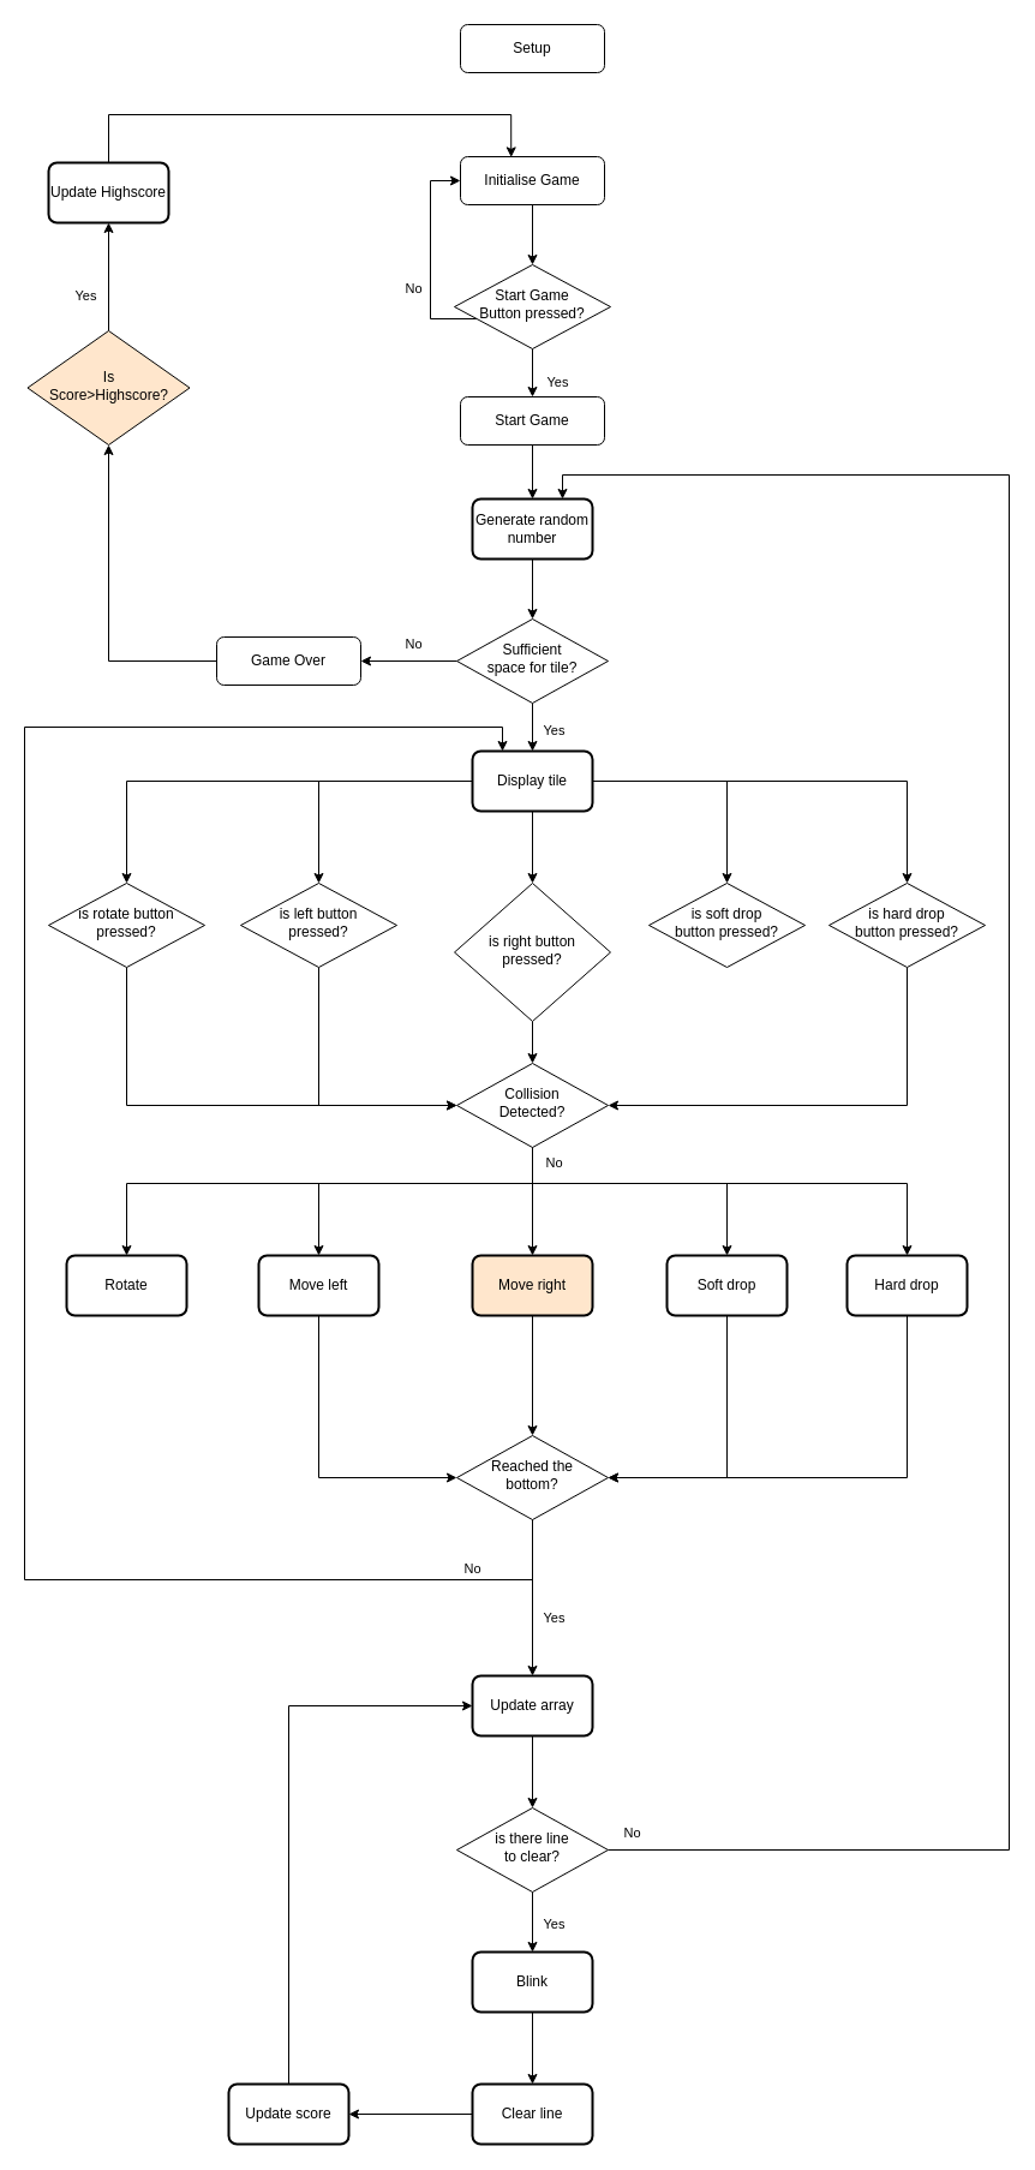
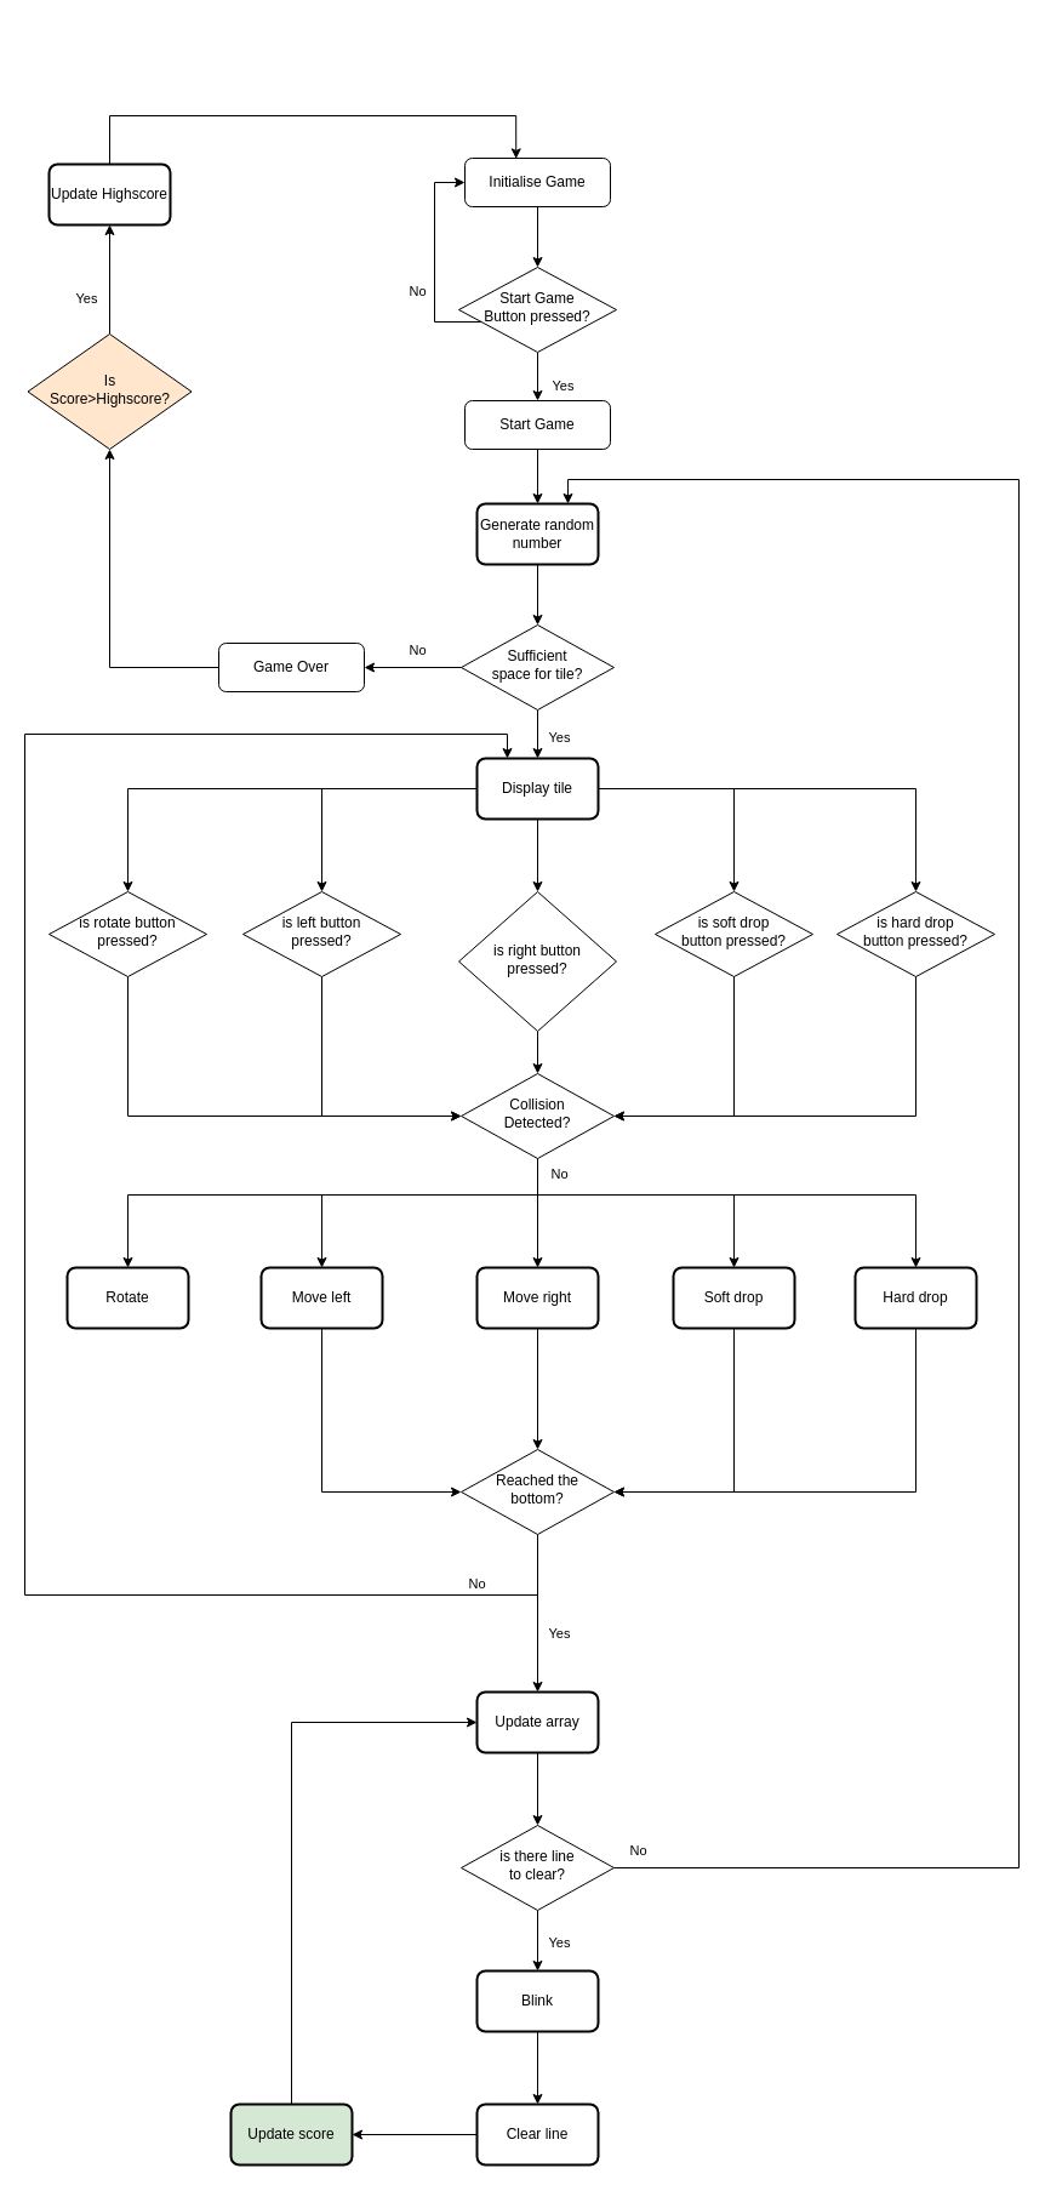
  <mxCell id="0" />
  <mxCell id="1" parent="0" />
- <mxCell id="2" value="Setup" style="rounded=1;whiteSpace=wrap;html=1;fontSize=12;glass=0;strokeWidth=1;shadow=0;" parent="1" vertex="1"><mxGeometry x="383" y="20" width="120" height="40" as="geometry" /></mxCell>
  <mxCell id="3" style="edgeStyle=orthogonalEdgeStyle;rounded=0;orthogonalLoop=1;jettySize=auto;html=1;" edge="1" parent="1" source="4" target="11"><mxGeometry relative="1" as="geometry" /></mxCell>
  <mxCell id="4" value="Initialise Game" style="rounded=1;whiteSpace=wrap;html=1;fontSize=12;glass=0;strokeWidth=1;shadow=0;" vertex="1" parent="1"><mxGeometry x="383" y="130" width="120" height="40" as="geometry" /></mxCell>
  <mxCell id="5" style="edgeStyle=orthogonalEdgeStyle;rounded=0;orthogonalLoop=1;jettySize=auto;html=1;" edge="1" parent="1" source="6" target="13"><mxGeometry relative="1" as="geometry" /></mxCell>
  <mxCell id="6" value="Start Game" style="rounded=1;whiteSpace=wrap;html=1;fontSize=12;glass=0;strokeWidth=1;shadow=0;" vertex="1" parent="1"><mxGeometry x="383" y="330" width="120" height="40" as="geometry" /></mxCell>
  <mxCell id="7" style="edgeStyle=orthogonalEdgeStyle;rounded=0;orthogonalLoop=1;jettySize=auto;html=1;entryX=0;entryY=0.5;entryDx=0;entryDy=0;" edge="1" parent="1" source="11" target="4"><mxGeometry relative="1" as="geometry"><Array as="points"><mxPoint x="358" y="265" /><mxPoint x="358" y="150" /></Array></mxGeometry></mxCell>
  <mxCell id="8" value="No" style="edgeLabel;html=1;align=center;verticalAlign=middle;resizable=0;points=[];" vertex="1" connectable="0" parent="7"><mxGeometry x="-0.557" y="-1" relative="1" as="geometry"><mxPoint x="-16" y="-24" as="offset" /></mxGeometry></mxCell>
  <mxCell id="9" style="edgeStyle=orthogonalEdgeStyle;rounded=0;orthogonalLoop=1;jettySize=auto;html=1;" edge="1" parent="1" source="11" target="6"><mxGeometry relative="1" as="geometry" /></mxCell>
  <mxCell id="10" value="Yes" style="edgeLabel;html=1;align=center;verticalAlign=middle;resizable=0;points=[];" vertex="1" connectable="0" parent="9"><mxGeometry x="0.235" relative="1" as="geometry"><mxPoint x="20" y="2" as="offset" /></mxGeometry></mxCell>
  <mxCell id="11" value="Start Game &lt;br&gt;Button pressed?" style="rhombus;whiteSpace=wrap;html=1;shadow=0;fontFamily=Helvetica;fontSize=12;align=center;strokeWidth=1;spacing=6;spacingTop=-4;" vertex="1" parent="1"><mxGeometry x="378" y="220" width="130" height="70" as="geometry" /></mxCell>
  <mxCell id="12" style="edgeStyle=orthogonalEdgeStyle;rounded=0;orthogonalLoop=1;jettySize=auto;html=1;entryX=0.5;entryY=0;entryDx=0;entryDy=0;" edge="1" parent="1" source="13" target="24"><mxGeometry relative="1" as="geometry" /></mxCell>
  <mxCell id="13" value="Generate random&lt;br&gt;number" style="rounded=1;whiteSpace=wrap;html=1;absoluteArcSize=1;arcSize=14;strokeWidth=2;" vertex="1" parent="1"><mxGeometry x="393" y="415" width="100" height="50" as="geometry" /></mxCell>
  <mxCell id="14" style="edgeStyle=orthogonalEdgeStyle;rounded=0;orthogonalLoop=1;jettySize=auto;html=1;entryX=0.5;entryY=0;entryDx=0;entryDy=0;" edge="1" parent="1" source="19" target="33"><mxGeometry relative="1" as="geometry" /></mxCell>
  <mxCell id="15" style="edgeStyle=orthogonalEdgeStyle;rounded=0;orthogonalLoop=1;jettySize=auto;html=1;entryX=0.5;entryY=0;entryDx=0;entryDy=0;" edge="1" parent="1" source="19" target="39"><mxGeometry relative="1" as="geometry" /></mxCell>
  <mxCell id="16" style="edgeStyle=orthogonalEdgeStyle;rounded=0;orthogonalLoop=1;jettySize=auto;html=1;entryX=0.5;entryY=0;entryDx=0;entryDy=0;" edge="1" parent="1" source="19" target="41"><mxGeometry relative="1" as="geometry" /></mxCell>
  <mxCell id="17" style="edgeStyle=orthogonalEdgeStyle;rounded=0;orthogonalLoop=1;jettySize=auto;html=1;" edge="1" parent="1" source="19" target="37"><mxGeometry relative="1" as="geometry" /></mxCell>
  <mxCell id="18" style="edgeStyle=orthogonalEdgeStyle;rounded=0;orthogonalLoop=1;jettySize=auto;html=1;entryX=0.5;entryY=0;entryDx=0;entryDy=0;" edge="1" parent="1" source="19" target="35"><mxGeometry relative="1" as="geometry" /></mxCell>
  <mxCell id="19" value="Display tile" style="rounded=1;whiteSpace=wrap;html=1;absoluteArcSize=1;arcSize=14;strokeWidth=2;" vertex="1" parent="1"><mxGeometry x="393" y="625" width="100" height="50" as="geometry" /></mxCell>
  <mxCell id="20" style="edgeStyle=orthogonalEdgeStyle;rounded=0;orthogonalLoop=1;jettySize=auto;html=1;entryX=0.5;entryY=0;entryDx=0;entryDy=0;" edge="1" parent="1" source="24" target="19"><mxGeometry relative="1" as="geometry" /></mxCell>
  <mxCell id="21" value="Yes" style="edgeLabel;html=1;align=center;verticalAlign=middle;resizable=0;points=[];" vertex="1" connectable="0" parent="20"><mxGeometry x="-0.284" y="1" relative="1" as="geometry"><mxPoint x="16" y="8" as="offset" /></mxGeometry></mxCell>
  <mxCell id="22" style="edgeStyle=orthogonalEdgeStyle;rounded=0;orthogonalLoop=1;jettySize=auto;html=1;entryX=1;entryY=0.5;entryDx=0;entryDy=0;" edge="1" parent="1" source="24" target="31"><mxGeometry relative="1" as="geometry"><mxPoint x="140" y="460" as="targetPoint" /></mxGeometry></mxCell>
  <mxCell id="23" value="No" style="edgeLabel;html=1;align=center;verticalAlign=middle;resizable=0;points=[];" vertex="1" connectable="0" parent="22"><mxGeometry x="-0.236" y="-5" relative="1" as="geometry"><mxPoint x="-6" y="-10" as="offset" /></mxGeometry></mxCell>
  <mxCell id="24" value="Sufficient &lt;br&gt;space for tile?" style="rhombus;whiteSpace=wrap;html=1;shadow=0;fontFamily=Helvetica;fontSize=12;align=center;strokeWidth=1;spacing=6;spacingTop=-4;" vertex="1" parent="1"><mxGeometry x="380" y="515" width="126" height="70" as="geometry" /></mxCell>
  <mxCell id="25" style="edgeStyle=orthogonalEdgeStyle;rounded=0;orthogonalLoop=1;jettySize=auto;html=1;entryX=0.352;entryY=0.01;entryDx=0;entryDy=0;entryPerimeter=0;" edge="1" parent="1" source="26" target="4"><mxGeometry relative="1" as="geometry"><Array as="points"><mxPoint x="90" y="95" /><mxPoint x="425" y="95" /></Array></mxGeometry></mxCell>
  <mxCell id="26" value="Update Highscore" style="rounded=1;whiteSpace=wrap;html=1;absoluteArcSize=1;arcSize=14;strokeWidth=2;" vertex="1" parent="1"><mxGeometry x="40" y="135" width="100" height="50" as="geometry" /></mxCell>
  <mxCell id="27" style="edgeStyle=orthogonalEdgeStyle;rounded=0;orthogonalLoop=1;jettySize=auto;html=1;" edge="1" parent="1" source="29" target="26"><mxGeometry relative="1" as="geometry" /></mxCell>
  <mxCell id="28" value="Yes" style="edgeLabel;html=1;align=center;verticalAlign=middle;resizable=0;points=[];" vertex="1" connectable="0" parent="27"><mxGeometry x="0.284" y="1" relative="1" as="geometry"><mxPoint x="-19" y="28" as="offset" /></mxGeometry></mxCell>
  <mxCell id="29" value="Is &lt;br&gt;Score&amp;gt;Highscore?" style="rhombus;whiteSpace=wrap;html=1;shadow=0;fontFamily=Helvetica;fontSize=12;align=center;strokeWidth=1;spacing=6;spacingTop=-4;fillColor=#ffe6cc;" vertex="1" parent="1"><mxGeometry x="22.5" y="275" width="135" height="95" as="geometry" /></mxCell>
  <mxCell id="30" style="edgeStyle=orthogonalEdgeStyle;rounded=0;orthogonalLoop=1;jettySize=auto;html=1;entryX=0.5;entryY=1;entryDx=0;entryDy=0;" edge="1" parent="1" source="31" target="29"><mxGeometry relative="1" as="geometry" /></mxCell>
  <mxCell id="31" value="Game Over" style="rounded=1;whiteSpace=wrap;html=1;fontSize=12;glass=0;strokeWidth=1;shadow=0;" vertex="1" parent="1"><mxGeometry x="180" y="530" width="120" height="40" as="geometry" /></mxCell>
  <mxCell id="32" style="edgeStyle=orthogonalEdgeStyle;rounded=0;orthogonalLoop=1;jettySize=auto;html=1;entryX=0;entryY=0.5;entryDx=0;entryDy=0;" edge="1" parent="1" source="33" target="57"><mxGeometry relative="1" as="geometry"><Array as="points"><mxPoint x="105" y="920" /></Array></mxGeometry></mxCell>
  <mxCell id="33" value="is rotate button&lt;br&gt;pressed?" style="rhombus;whiteSpace=wrap;html=1;shadow=0;fontFamily=Helvetica;fontSize=12;align=center;strokeWidth=1;spacing=6;spacingTop=-4;" vertex="1" parent="1"><mxGeometry x="40" y="735" width="130" height="70" as="geometry" /></mxCell>
+ <mxCell id="34" style="edgeStyle=orthogonalEdgeStyle;rounded=0;orthogonalLoop=1;jettySize=auto;html=1;entryX=1;entryY=0.5;entryDx=0;entryDy=0;" edge="1" parent="1" source="35" target="57"><mxGeometry relative="1" as="geometry"><Array as="points"><mxPoint x="605" y="920" /></Array></mxGeometry></mxCell>
  <mxCell id="35" value="is soft drop&lt;br&gt;button pressed?" style="rhombus;whiteSpace=wrap;html=1;shadow=0;fontFamily=Helvetica;fontSize=12;align=center;strokeWidth=1;spacing=6;spacingTop=-4;" vertex="1" parent="1"><mxGeometry x="540" y="735" width="130" height="70" as="geometry" /></mxCell>
  <mxCell id="36" style="edgeStyle=orthogonalEdgeStyle;rounded=0;orthogonalLoop=1;jettySize=auto;html=1;entryX=1;entryY=0.5;entryDx=0;entryDy=0;" edge="1" parent="1" source="37" target="57"><mxGeometry relative="1" as="geometry"><Array as="points"><mxPoint x="755" y="920" /></Array></mxGeometry></mxCell>
  <mxCell id="37" value="is hard drop&lt;br&gt;button pressed?" style="rhombus;whiteSpace=wrap;html=1;shadow=0;fontFamily=Helvetica;fontSize=12;align=center;strokeWidth=1;spacing=6;spacingTop=-4;" vertex="1" parent="1"><mxGeometry x="690" y="735" width="130" height="70" as="geometry" /></mxCell>
  <mxCell id="38" style="edgeStyle=orthogonalEdgeStyle;rounded=0;orthogonalLoop=1;jettySize=auto;html=1;entryX=0;entryY=0.5;entryDx=0;entryDy=0;" edge="1" parent="1" source="39" target="57"><mxGeometry relative="1" as="geometry"><Array as="points"><mxPoint x="265" y="920" /></Array></mxGeometry></mxCell>
  <mxCell id="39" value="is left button&lt;br&gt;pressed?" style="rhombus;whiteSpace=wrap;html=1;shadow=0;fontFamily=Helvetica;fontSize=12;align=center;strokeWidth=1;spacing=6;spacingTop=-4;" vertex="1" parent="1"><mxGeometry x="200" y="735" width="130" height="70" as="geometry" /></mxCell>
  <mxCell id="40" style="edgeStyle=orthogonalEdgeStyle;rounded=0;orthogonalLoop=1;jettySize=auto;html=1;entryX=0.5;entryY=0;entryDx=0;entryDy=0;" edge="1" parent="1" source="41" target="57"><mxGeometry relative="1" as="geometry" /></mxCell>
  <mxCell id="41" value="is right button&lt;br&gt;pressed?" style="rhombus;whiteSpace=wrap;html=1;shadow=0;fontFamily=Helvetica;fontSize=12;align=center;strokeWidth=1;spacing=6;spacingTop=-4;" vertex="1" parent="1"><mxGeometry x="378" y="735" width="130" height="115" as="geometry" /></mxCell>
  <mxCell id="42" value="Rotate" style="rounded=1;whiteSpace=wrap;html=1;absoluteArcSize=1;arcSize=14;strokeWidth=2;" vertex="1" parent="1"><mxGeometry x="55" y="1045" width="100" height="50" as="geometry" /></mxCell>
  <mxCell id="43" style="edgeStyle=orthogonalEdgeStyle;rounded=0;orthogonalLoop=1;jettySize=auto;html=1;entryX=0;entryY=0.5;entryDx=0;entryDy=0;" edge="1" parent="1" source="44" target="62"><mxGeometry relative="1" as="geometry"><Array as="points"><mxPoint x="265" y="1230" /></Array></mxGeometry></mxCell>
  <mxCell id="44" value="Move left" style="rounded=1;whiteSpace=wrap;html=1;absoluteArcSize=1;arcSize=14;strokeWidth=2;" vertex="1" parent="1"><mxGeometry x="215" y="1045" width="100" height="50" as="geometry" /></mxCell>
  <mxCell id="45" style="edgeStyle=orthogonalEdgeStyle;rounded=0;orthogonalLoop=1;jettySize=auto;html=1;entryX=0.5;entryY=0;entryDx=0;entryDy=0;" edge="1" parent="1" source="46" target="62"><mxGeometry relative="1" as="geometry" /></mxCell>
- <mxCell id="46" value="Move right" style="rounded=1;whiteSpace=wrap;html=1;absoluteArcSize=1;arcSize=14;strokeWidth=2;fillColor=#ffe6cc;" vertex="1" parent="1"><mxGeometry x="393" y="1045" width="100" height="50" as="geometry" /></mxCell>
+ <mxCell id="46" value="Move right" style="rounded=1;whiteSpace=wrap;html=1;absoluteArcSize=1;arcSize=14;strokeWidth=2;" vertex="1" parent="1"><mxGeometry x="393" y="1045" width="100" height="50" as="geometry" /></mxCell>
  <mxCell id="47" style="edgeStyle=orthogonalEdgeStyle;rounded=0;orthogonalLoop=1;jettySize=auto;html=1;entryX=1;entryY=0.5;entryDx=0;entryDy=0;" edge="1" parent="1" source="48" target="62"><mxGeometry relative="1" as="geometry"><Array as="points"><mxPoint x="605" y="1230" /></Array></mxGeometry></mxCell>
  <mxCell id="48" value="Soft drop" style="rounded=1;whiteSpace=wrap;html=1;absoluteArcSize=1;arcSize=14;strokeWidth=2;" vertex="1" parent="1"><mxGeometry x="555" y="1045" width="100" height="50" as="geometry" /></mxCell>
  <mxCell id="49" style="edgeStyle=orthogonalEdgeStyle;rounded=0;orthogonalLoop=1;jettySize=auto;html=1;entryX=1;entryY=0.5;entryDx=0;entryDy=0;" edge="1" parent="1" source="50" target="62"><mxGeometry relative="1" as="geometry"><Array as="points"><mxPoint x="755" y="1230" /></Array></mxGeometry></mxCell>
  <mxCell id="50" value="Hard drop" style="rounded=1;whiteSpace=wrap;html=1;absoluteArcSize=1;arcSize=14;strokeWidth=2;" vertex="1" parent="1"><mxGeometry x="705" y="1045" width="100" height="50" as="geometry" /></mxCell>
  <mxCell id="51" style="edgeStyle=orthogonalEdgeStyle;rounded=0;orthogonalLoop=1;jettySize=auto;html=1;entryX=0.5;entryY=0;entryDx=0;entryDy=0;" edge="1" parent="1" source="57" target="42"><mxGeometry relative="1" as="geometry"><Array as="points"><mxPoint x="443" y="985" /><mxPoint x="105" y="985" /></Array></mxGeometry></mxCell>
  <mxCell id="52" style="edgeStyle=orthogonalEdgeStyle;rounded=0;orthogonalLoop=1;jettySize=auto;html=1;entryX=0.5;entryY=0;entryDx=0;entryDy=0;" edge="1" parent="1" source="57" target="44"><mxGeometry relative="1" as="geometry"><Array as="points"><mxPoint x="443" y="985" /><mxPoint x="265" y="985" /></Array></mxGeometry></mxCell>
  <mxCell id="53" style="edgeStyle=orthogonalEdgeStyle;rounded=0;orthogonalLoop=1;jettySize=auto;html=1;" edge="1" parent="1" source="57" target="50"><mxGeometry relative="1" as="geometry"><Array as="points"><mxPoint x="443" y="985" /><mxPoint x="755" y="985" /></Array></mxGeometry></mxCell>
  <mxCell id="54" style="edgeStyle=orthogonalEdgeStyle;rounded=0;orthogonalLoop=1;jettySize=auto;html=1;entryX=0.5;entryY=0;entryDx=0;entryDy=0;" edge="1" parent="1" source="57" target="48"><mxGeometry relative="1" as="geometry"><Array as="points"><mxPoint x="443" y="985" /><mxPoint x="605" y="985" /></Array></mxGeometry></mxCell>
  <mxCell id="55" style="edgeStyle=orthogonalEdgeStyle;rounded=0;orthogonalLoop=1;jettySize=auto;html=1;entryX=0.5;entryY=0;entryDx=0;entryDy=0;" edge="1" parent="1" source="57" target="46"><mxGeometry relative="1" as="geometry" /></mxCell>
  <mxCell id="56" value="No" style="edgeLabel;html=1;align=center;verticalAlign=middle;resizable=0;points=[];" vertex="1" connectable="0" parent="55"><mxGeometry x="-0.742" y="2" relative="1" as="geometry"><mxPoint x="15" as="offset" /></mxGeometry></mxCell>
  <mxCell id="57" value="Collision &lt;br&gt;Detected?" style="rhombus;whiteSpace=wrap;html=1;shadow=0;fontFamily=Helvetica;fontSize=12;align=center;strokeWidth=1;spacing=6;spacingTop=-4;" vertex="1" parent="1"><mxGeometry x="380" y="885" width="126" height="70" as="geometry" /></mxCell>
  <mxCell id="58" style="edgeStyle=orthogonalEdgeStyle;rounded=0;orthogonalLoop=1;jettySize=auto;html=1;entryX=0.25;entryY=0;entryDx=0;entryDy=0;" edge="1" parent="1" source="62" target="19"><mxGeometry relative="1" as="geometry"><Array as="points"><mxPoint x="443" y="1315" /><mxPoint x="20" y="1315" /><mxPoint x="20" y="605" /><mxPoint x="418" y="605" /></Array></mxGeometry></mxCell>
  <mxCell id="59" value="No" style="edgeLabel;html=1;align=center;verticalAlign=middle;resizable=0;points=[];" vertex="1" connectable="0" parent="58"><mxGeometry x="-0.873" y="-1" relative="1" as="geometry"><mxPoint x="1" y="-9" as="offset" /></mxGeometry></mxCell>
  <mxCell id="60" style="edgeStyle=orthogonalEdgeStyle;rounded=0;orthogonalLoop=1;jettySize=auto;html=1;" edge="1" parent="1" source="62" target="64"><mxGeometry relative="1" as="geometry" /></mxCell>
  <mxCell id="61" value="Yes" style="edgeLabel;html=1;align=center;verticalAlign=middle;resizable=0;points=[];" vertex="1" connectable="0" parent="60"><mxGeometry x="0.24" y="4" relative="1" as="geometry"><mxPoint x="13" as="offset" /></mxGeometry></mxCell>
  <mxCell id="62" value="Reached the &lt;br&gt;bottom?" style="rhombus;whiteSpace=wrap;html=1;shadow=0;fontFamily=Helvetica;fontSize=12;align=center;strokeWidth=1;spacing=6;spacingTop=-4;" vertex="1" parent="1"><mxGeometry x="380" y="1195" width="126" height="70" as="geometry" /></mxCell>
  <mxCell id="63" style="edgeStyle=orthogonalEdgeStyle;rounded=0;orthogonalLoop=1;jettySize=auto;html=1;" edge="1" parent="1" source="64" target="71"><mxGeometry relative="1" as="geometry" /></mxCell>
  <mxCell id="64" value="Update array" style="rounded=1;whiteSpace=wrap;html=1;absoluteArcSize=1;arcSize=14;strokeWidth=2;" vertex="1" parent="1"><mxGeometry x="393" y="1395" width="100" height="50" as="geometry" /></mxCell>
  <mxCell id="65" style="edgeStyle=orthogonalEdgeStyle;rounded=0;orthogonalLoop=1;jettySize=auto;html=1;" edge="1" parent="1" source="66" target="73"><mxGeometry relative="1" as="geometry" /></mxCell>
  <mxCell id="66" value="Blink" style="rounded=1;whiteSpace=wrap;html=1;absoluteArcSize=1;arcSize=14;strokeWidth=2;" vertex="1" parent="1"><mxGeometry x="393" y="1625" width="100" height="50" as="geometry" /></mxCell>
  <mxCell id="67" style="edgeStyle=orthogonalEdgeStyle;rounded=0;orthogonalLoop=1;jettySize=auto;html=1;" edge="1" parent="1" source="71" target="66"><mxGeometry relative="1" as="geometry" /></mxCell>
  <mxCell id="68" value="Yes" style="edgeLabel;html=1;align=center;verticalAlign=middle;resizable=0;points=[];" vertex="1" connectable="0" parent="67"><mxGeometry x="-0.298" y="1" relative="1" as="geometry"><mxPoint x="16" y="8" as="offset" /></mxGeometry></mxCell>
  <mxCell id="69" style="edgeStyle=orthogonalEdgeStyle;rounded=0;orthogonalLoop=1;jettySize=auto;html=1;entryX=0.75;entryY=0;entryDx=0;entryDy=0;" edge="1" parent="1" source="71" target="13"><mxGeometry relative="1" as="geometry"><Array as="points"><mxPoint x="840" y="1540" /><mxPoint x="840" y="395" /><mxPoint x="468" y="395" /></Array></mxGeometry></mxCell>
  <mxCell id="70" value="No" style="edgeLabel;html=1;align=center;verticalAlign=middle;resizable=0;points=[];" vertex="1" connectable="0" parent="69"><mxGeometry x="-0.98" relative="1" as="geometry"><mxPoint y="-15" as="offset" /></mxGeometry></mxCell>
  <mxCell id="71" value="is there line &lt;br&gt;to clear?" style="rhombus;whiteSpace=wrap;html=1;shadow=0;fontFamily=Helvetica;fontSize=12;align=center;strokeWidth=1;spacing=6;spacingTop=-4;" vertex="1" parent="1"><mxGeometry x="380" y="1505" width="126" height="70" as="geometry" /></mxCell>
  <mxCell id="72" style="edgeStyle=orthogonalEdgeStyle;rounded=0;orthogonalLoop=1;jettySize=auto;html=1;entryX=1;entryY=0.5;entryDx=0;entryDy=0;" edge="1" parent="1" source="73" target="75"><mxGeometry relative="1" as="geometry" /></mxCell>
  <mxCell id="73" value="Clear line" style="rounded=1;whiteSpace=wrap;html=1;absoluteArcSize=1;arcSize=14;strokeWidth=2;" vertex="1" parent="1"><mxGeometry x="393" y="1735" width="100" height="50" as="geometry" /></mxCell>
  <mxCell id="74" style="edgeStyle=orthogonalEdgeStyle;rounded=0;orthogonalLoop=1;jettySize=auto;html=1;entryX=0;entryY=0.5;entryDx=0;entryDy=0;" edge="1" parent="1" source="75" target="64"><mxGeometry relative="1" as="geometry"><Array as="points"><mxPoint x="240" y="1420" /></Array></mxGeometry></mxCell>
- <mxCell id="75" value="Update score" style="rounded=1;whiteSpace=wrap;html=1;absoluteArcSize=1;arcSize=14;strokeWidth=2;" vertex="1" parent="1"><mxGeometry x="190" y="1735" width="100" height="50" as="geometry" /></mxCell>
+ <mxCell id="75" value="Update score" style="rounded=1;whiteSpace=wrap;html=1;absoluteArcSize=1;arcSize=14;strokeWidth=2;fillColor=#d5e8d4;" vertex="1" parent="1"><mxGeometry x="190" y="1735" width="100" height="50" as="geometry" /></mxCell>
